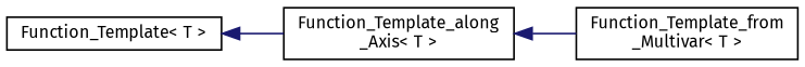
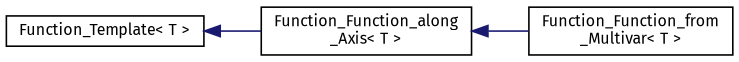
  digraph {
    fontname="Fira Sans"
    rankdir=LR
    node [color=black fillcolor=white fontname="Fira Sans" fontsize=10 shape=record style=filled]
    edge [color=midnightblue dir=back fontname="Fira Sans" fontsize=10 labelfontname=Helvetica labelfontsize=10 style=solid]
    n1 [height=0.2 label="Function_Template\< T \>" width=0.4]
-   n2 [height=0.2 label="Function_Template_along\l_Axis\< T \>" width=0.4]
-   n3 [height=0.2 label="Function_Template_from\l_Multivar\< T \>" width=0.4]
+   n2 [height=0.2 label="Function_Function_along\l_Axis\< T \>" width=0.4]
+   n3 [height=0.2 label="Function_Function_from\l_Multivar\< T \>" width=0.4]
    n1 -> n2
    n2 -> n3
  }
